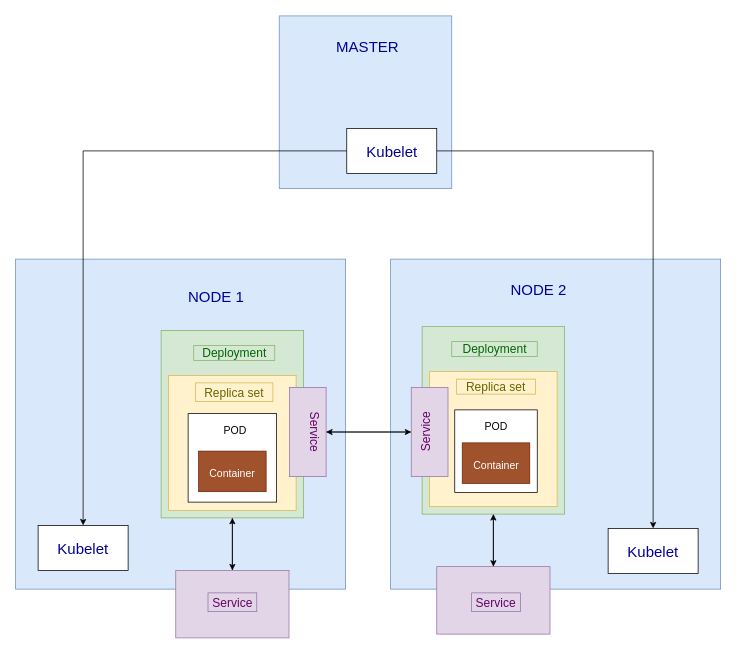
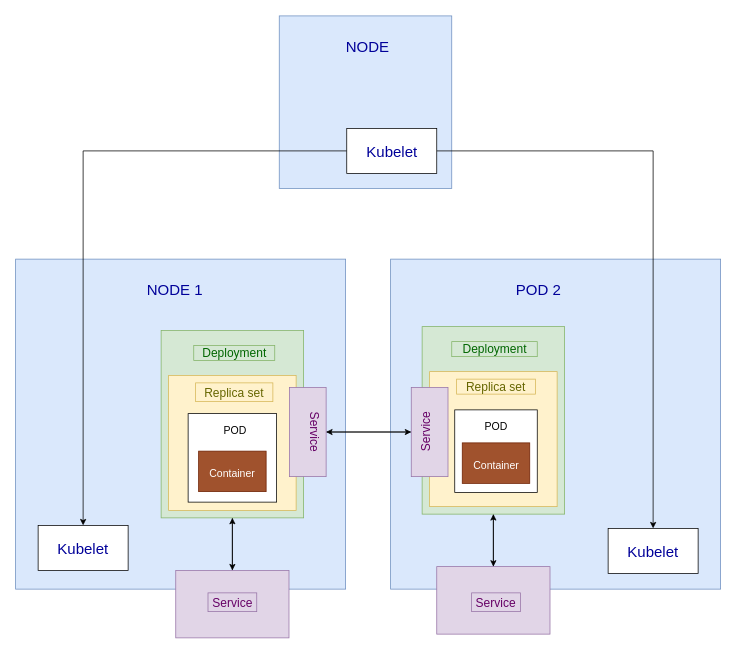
  <mxCell id="0" />
  <mxCell id="1" parent="0" />
  <mxCell id="2" value="" style="whiteSpace=wrap;html=1;aspect=fixed;fillColor=#dae8fc;strokeColor=#6c8ebf;" vertex="1" parent="1"><mxGeometry x="520" y="345" width="440" height="440" as="geometry" /></mxCell>
  <mxCell id="3" style="edgeStyle=orthogonalEdgeStyle;rounded=0;orthogonalLoop=1;jettySize=auto;html=1;fontColor=#666600;entryX=0.5;entryY=0;entryDx=0;entryDy=0;" edge="1" parent="1" source="4" target="7"><mxGeometry relative="1" as="geometry"><mxPoint x="657" y="765" as="targetPoint" /></mxGeometry></mxCell>
  <mxCell id="4" value="" style="rounded=0;whiteSpace=wrap;html=1;fillColor=#d5e8d4;strokeColor=#82b366;" vertex="1" parent="1"><mxGeometry x="562" y="435" width="190" height="250" as="geometry" /></mxCell>
  <mxCell id="5" value="" style="rounded=0;whiteSpace=wrap;html=1;fillColor=#fff2cc;strokeColor=#d6b656;" vertex="1" parent="1"><mxGeometry x="572" y="495" width="170" height="180" as="geometry" /></mxCell>
  <mxCell id="6" style="edgeStyle=orthogonalEdgeStyle;rounded=0;orthogonalLoop=1;jettySize=auto;html=1;exitX=0.5;exitY=0;exitDx=0;exitDy=0;entryX=0.5;entryY=1;entryDx=0;entryDy=0;fontColor=#666600;" edge="1" parent="1" source="7" target="4"><mxGeometry relative="1" as="geometry" /></mxCell>
  <mxCell id="7" value="" style="rounded=0;whiteSpace=wrap;html=1;fillColor=#e1d5e7;strokeColor=#9673a6;" vertex="1" parent="1"><mxGeometry x="581.5" y="755" width="151" height="90" as="geometry" /></mxCell>
  <mxCell id="8" value="" style="whiteSpace=wrap;html=1;aspect=fixed;" vertex="1" parent="1"><mxGeometry x="605.5" y="546" width="110" height="110" as="geometry" /></mxCell>
  <mxCell id="9" value="Deployment" style="text;html=1;strokeColor=#82b366;fillColor=#d5e8d4;align=center;verticalAlign=middle;whiteSpace=wrap;rounded=0;fontColor=#006600;fontSize=16;" vertex="1" parent="1"><mxGeometry x="601.5" y="455" width="114" height="20" as="geometry" /></mxCell>
  <mxCell id="10" value="Replica set" style="text;html=1;strokeColor=#d6b656;fillColor=#fff2cc;align=center;verticalAlign=middle;whiteSpace=wrap;rounded=0;fontColor=#666600;fontSize=16;" vertex="1" parent="1"><mxGeometry x="608" y="505" width="105" height="20" as="geometry" /></mxCell>
  <mxCell id="11" value="&lt;div style=&quot;font-size: 16px;&quot;&gt;Service&lt;/div&gt;" style="text;html=1;strokeColor=#9673a6;fillColor=#e1d5e7;align=center;verticalAlign=middle;whiteSpace=wrap;rounded=0;fontColor=#660066;fontSize=16;" vertex="1" parent="1"><mxGeometry x="628" y="790" width="65" height="25" as="geometry" /></mxCell>
  <mxCell id="12" value="" style="whiteSpace=wrap;html=1;aspect=fixed;fillColor=#dae8fc;strokeColor=#6c8ebf;" vertex="1" parent="1"><mxGeometry x="20" y="345" width="440" height="440" as="geometry" /></mxCell>
  <mxCell id="13" style="edgeStyle=orthogonalEdgeStyle;rounded=0;orthogonalLoop=1;jettySize=auto;html=1;fontColor=#666600;entryX=0.5;entryY=0;entryDx=0;entryDy=0;" edge="1" parent="1" source="14" target="17"><mxGeometry relative="1" as="geometry"><mxPoint x="309" y="770" as="targetPoint" /></mxGeometry></mxCell>
  <mxCell id="14" value="" style="rounded=0;whiteSpace=wrap;html=1;fillColor=#d5e8d4;strokeColor=#82b366;" vertex="1" parent="1"><mxGeometry x="214" y="440" width="190" height="250" as="geometry" /></mxCell>
  <mxCell id="15" value="" style="rounded=0;whiteSpace=wrap;html=1;fillColor=#fff2cc;strokeColor=#d6b656;" vertex="1" parent="1"><mxGeometry x="224" y="500" width="170" height="180" as="geometry" /></mxCell>
  <mxCell id="16" style="edgeStyle=orthogonalEdgeStyle;rounded=0;orthogonalLoop=1;jettySize=auto;html=1;exitX=0.5;exitY=0;exitDx=0;exitDy=0;entryX=0.5;entryY=1;entryDx=0;entryDy=0;fontColor=#666600;" edge="1" parent="1" source="17" target="14"><mxGeometry relative="1" as="geometry" /></mxCell>
  <mxCell id="17" value="" style="rounded=0;whiteSpace=wrap;html=1;fillColor=#e1d5e7;strokeColor=#9673a6;" vertex="1" parent="1"><mxGeometry x="233.5" y="760" width="151" height="90" as="geometry" /></mxCell>
  <mxCell id="18" value="" style="whiteSpace=wrap;html=1;aspect=fixed;" vertex="1" parent="1"><mxGeometry x="250" y="551" width="118" height="118" as="geometry" /></mxCell>
  <mxCell id="19" value="Deployment" style="text;html=1;strokeColor=#82b366;fillColor=#d5e8d4;align=center;verticalAlign=middle;whiteSpace=wrap;rounded=0;fontColor=#006600;fontSize=16;" vertex="1" parent="1"><mxGeometry x="257.5" y="460" width="108" height="20" as="geometry" /></mxCell>
  <mxCell id="20" value="Replica set" style="text;html=1;strokeColor=#d6b656;fillColor=#fff2cc;align=center;verticalAlign=middle;whiteSpace=wrap;rounded=0;fontColor=#666600;fontSize=16;" vertex="1" parent="1"><mxGeometry y="510" width="103" height="25" as="geometry" x="260" /></mxCell>
  <mxCell id="21" style="edgeStyle=orthogonalEdgeStyle;rounded=0;orthogonalLoop=1;jettySize=auto;html=1;entryX=0;entryY=0.5;entryDx=0;entryDy=0;fontColor=#660066;" edge="1" parent="1" source="22" target="25"><mxGeometry relative="1" as="geometry" /></mxCell>
  <mxCell id="22" value="" style="rounded=0;whiteSpace=wrap;html=1;fillColor=#e1d5e7;strokeColor=#9673a6;" vertex="1" parent="1"><mxGeometry x="385" y="516" width="49" height="119" as="geometry" /></mxCell>
  <mxCell id="23" value="&lt;div style=&quot;font-size: 16px;&quot;&gt;Service&lt;/div&gt;&lt;div style=&quot;font-size: 16px;&quot;&gt;&lt;br style=&quot;font-size: 16px;&quot;&gt;&lt;/div&gt;" style="text;html=1;strokeColor=none;fillColor=none;align=center;verticalAlign=middle;whiteSpace=wrap;rounded=0;fontColor=#660066;direction=west;rotation=90;fontSize=16;" vertex="1" parent="1"><mxGeometry x="389.5" y="565" width="40" height="20" as="geometry" /></mxCell>
  <mxCell id="24" style="edgeStyle=orthogonalEdgeStyle;rounded=0;orthogonalLoop=1;jettySize=auto;html=1;entryX=1;entryY=0.5;entryDx=0;entryDy=0;fontColor=#660066;" edge="1" parent="1" source="25" target="22"><mxGeometry relative="1" as="geometry" /></mxCell>
  <mxCell id="25" value="" style="rounded=0;whiteSpace=wrap;html=1;fillColor=#e1d5e7;strokeColor=#9673a6;" vertex="1" parent="1"><mxGeometry x="547.5" y="516" width="49" height="119" as="geometry" /></mxCell>
  <mxCell id="26" value="&lt;div style=&quot;font-size: 16px;&quot;&gt;Service&lt;/div&gt;&lt;div style=&quot;font-size: 16px;&quot;&gt;&lt;br style=&quot;font-size: 16px;&quot;&gt;&lt;/div&gt;" style="text;html=1;strokeColor=none;fillColor=none;align=center;verticalAlign=middle;whiteSpace=wrap;rounded=0;fontColor=#660066;direction=west;rotation=-90;fontSize=16;" vertex="1" parent="1"><mxGeometry x="557" y="565" width="40" height="20" as="geometry" /></mxCell>
- <mxCell id="27" value="NODE 1" style="text;html=1;strokeColor=none;fillColor=none;align=center;verticalAlign=middle;whiteSpace=wrap;rounded=0;fontColor=#000099;fontSize=20;" vertex="1" parent="1"><mxGeometry x="241.5" y="385" width="91" height="20" as="geometry" /></mxCell>
- <mxCell id="28" value="&lt;div&gt;NODE 2&lt;/div&gt;" style="text;html=1;strokeColor=none;fillColor=none;align=center;verticalAlign=middle;whiteSpace=wrap;rounded=0;fontColor=#000099;fontSize=20;" vertex="1" parent="1"><mxGeometry x="671.5" y="375" width="91" height="20" as="geometry" /></mxCell>
+ <mxCell id="27" value="NODE 1" style="text;html=1;strokeColor=none;fillColor=none;align=center;verticalAlign=middle;whiteSpace=wrap;rounded=0;fontColor=#000099;fontSize=20;" vertex="1" parent="1"><mxGeometry x="186.5" y="375" width="91" height="20" as="geometry" /></mxCell>
+ <mxCell id="28" value="&lt;div&gt;POD 2&lt;/div&gt;" style="text;html=1;strokeColor=none;fillColor=none;align=center;verticalAlign=middle;whiteSpace=wrap;rounded=0;fontColor=#000099;fontSize=20;" vertex="1" parent="1"><mxGeometry x="671.5" y="375" width="91" height="20" as="geometry" /></mxCell>
  <mxCell id="29" value="" style="whiteSpace=wrap;html=1;aspect=fixed;fillColor=#dae8fc;strokeColor=#6c8ebf;" vertex="1" parent="1"><mxGeometry x="371.5" y="20.714" width="230" height="230" as="geometry" /></mxCell>
- <mxCell id="30" value="MASTER" style="text;html=1;strokeColor=none;fillColor=none;align=center;verticalAlign=middle;whiteSpace=wrap;rounded=0;fontColor=#000099;fontSize=20;" vertex="1" parent="1"><mxGeometry x="444" y="50.714" width="91" height="20" as="geometry" /></mxCell>
+ <mxCell id="30" value="NODE" style="text;html=1;strokeColor=none;fillColor=none;align=center;verticalAlign=middle;whiteSpace=wrap;rounded=0;fontColor=#000099;fontSize=20;" vertex="1" parent="1"><mxGeometry x="444" y="50.714" width="91" height="20" as="geometry" /></mxCell>
  <mxCell id="31" value="Kubelet" style="rounded=0;whiteSpace=wrap;html=1;fontSize=20;fontColor=#000099;" vertex="1" parent="1"><mxGeometry x="810" y="704" width="120" height="60" as="geometry" /></mxCell>
  <mxCell id="32" value="Kubelet" style="rounded=0;whiteSpace=wrap;html=1;fontSize=20;fontColor=#000099;" vertex="1" parent="1"><mxGeometry x="50" y="700" width="120" height="60" as="geometry" /></mxCell>
  <mxCell id="33" style="edgeStyle=orthogonalEdgeStyle;rounded=0;orthogonalLoop=1;jettySize=auto;html=1;fontSize=16;fontColor=#000099;" edge="1" parent="1" source="35" target="32"><mxGeometry relative="1" as="geometry" /></mxCell>
  <mxCell id="34" style="edgeStyle=orthogonalEdgeStyle;rounded=0;orthogonalLoop=1;jettySize=auto;html=1;fontSize=16;fontColor=#000099;" edge="1" parent="1" source="35" target="31"><mxGeometry relative="1" as="geometry" /></mxCell>
  <mxCell id="35" value="Kubelet" style="rounded=0;whiteSpace=wrap;html=1;fontSize=20;fontColor=#000099;" vertex="1" parent="1"><mxGeometry x="461.5" y="170.714" width="120" height="60" as="geometry" /></mxCell>
  <mxCell id="36" value="&lt;div style=&quot;font-size: 16px;&quot;&gt;Service&lt;/div&gt;" style="text;html=1;strokeColor=#9673a6;fillColor=#e1d5e7;align=center;verticalAlign=middle;whiteSpace=wrap;rounded=0;fontColor=#660066;fontSize=16;" vertex="1" parent="1"><mxGeometry x="276.5" y="790" width="65" height="25" as="geometry" /></mxCell>
  <mxCell id="37" value="&lt;font style=&quot;font-size: 14px&quot;&gt;POD&lt;/font&gt;" style="text;html=1;strokeColor=none;fillColor=none;align=center;verticalAlign=middle;whiteSpace=wrap;rounded=0;fontSize=20;fontColor=#000000;" vertex="1" parent="1"><mxGeometry x="293" y="560" width="40" height="20" as="geometry" /></mxCell>
  <mxCell id="38" value="&lt;font style=&quot;font-size: 14px&quot;&gt;POD&lt;/font&gt;" style="text;html=1;strokeColor=none;fillColor=none;align=center;verticalAlign=middle;whiteSpace=wrap;rounded=0;fontSize=20;fontColor=#000000;" vertex="1" parent="1"><mxGeometry x="640.5" y="555" width="40" height="20" as="geometry" /></mxCell>
  <mxCell id="39" value="&lt;font style=&quot;font-size: 14px&quot;&gt;Container&lt;/font&gt;" style="rounded=0;whiteSpace=wrap;html=1;fontSize=20;fontColor=#ffffff;fillColor=#a0522d;strokeColor=#6D1F00;" vertex="1" parent="1"><mxGeometry x="264" y="601" width="90" height="54" as="geometry" /></mxCell>
  <mxCell id="40" value="&lt;font style=&quot;font-size: 14px&quot;&gt;Container&lt;/font&gt;" style="rounded=0;whiteSpace=wrap;html=1;fontSize=20;fontColor=#ffffff;fillColor=#a0522d;strokeColor=#6D1F00;" vertex="1" parent="1"><mxGeometry x="615.5" y="590" width="90" height="54" as="geometry" /></mxCell>
